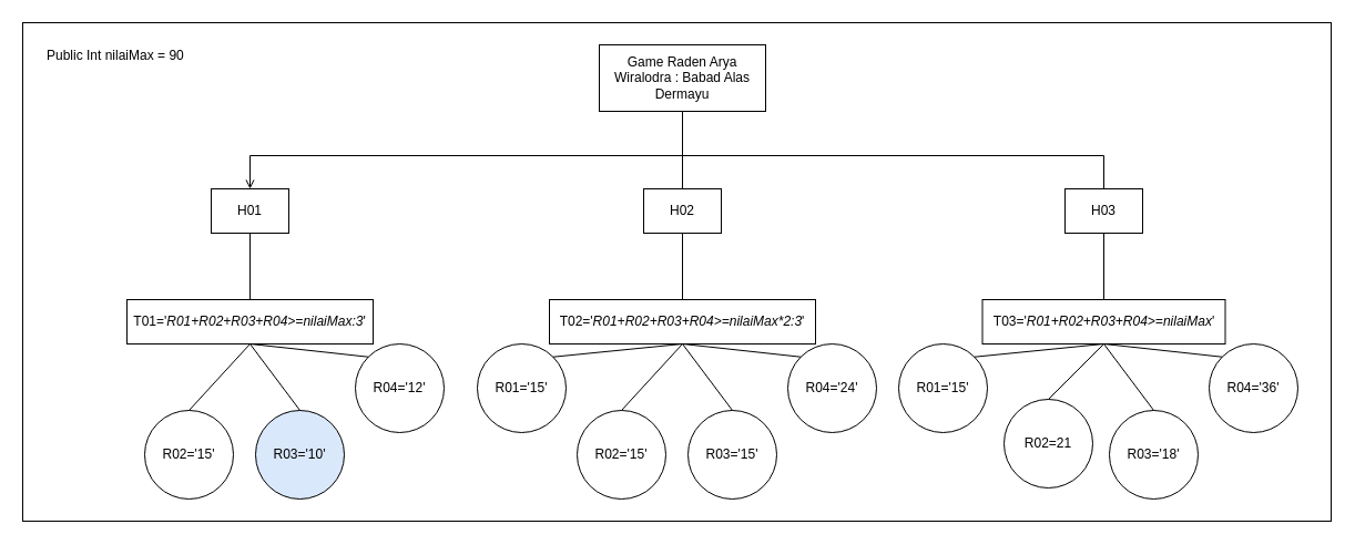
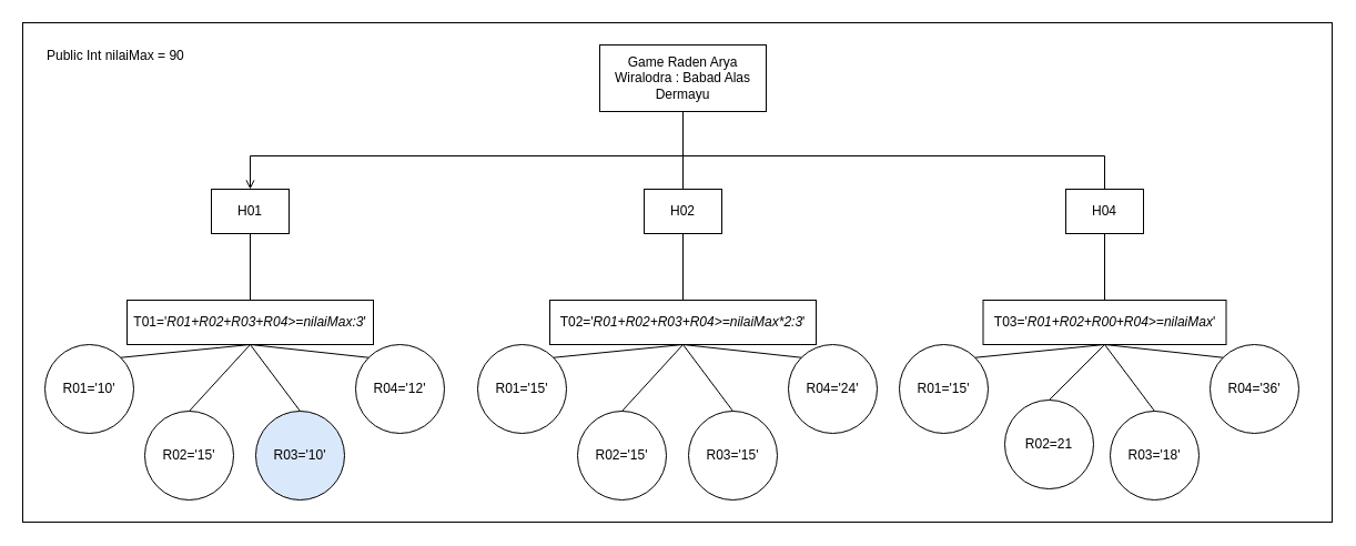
  <mxCell id="0" />
  <mxCell id="1" parent="0" />
  <mxCell id="2" value="" style="rounded=0;whiteSpace=wrap;html=1;" parent="1" vertex="1"><mxGeometry x="20" y="20" width="1180" height="450" as="geometry" /></mxCell>
  <mxCell id="3" style="edgeStyle=orthogonalEdgeStyle;rounded=0;orthogonalLoop=1;jettySize=auto;html=1;entryX=0.5;entryY=0;entryDx=0;entryDy=0;endArrow=none;endFill=0;" parent="1" source="6" target="10" edge="1"><mxGeometry relative="1" as="geometry" /></mxCell>
  <mxCell id="4" style="edgeStyle=orthogonalEdgeStyle;rounded=0;orthogonalLoop=1;jettySize=auto;html=1;entryX=0.5;entryY=0;entryDx=0;entryDy=0;endArrow=open;endFill=0;" parent="1" source="6" target="8" edge="1"><mxGeometry relative="1" as="geometry"><Array as="points"><mxPoint x="615" y="140" /><mxPoint x="225" y="140" /></Array></mxGeometry></mxCell>
  <mxCell id="5" style="edgeStyle=orthogonalEdgeStyle;rounded=0;orthogonalLoop=1;jettySize=auto;html=1;entryX=0.5;entryY=0;entryDx=0;entryDy=0;endArrow=none;endFill=0;" parent="1" source="6" target="12" edge="1"><mxGeometry relative="1" as="geometry"><Array as="points"><mxPoint x="615" y="140" /><mxPoint x="995" y="140" /></Array></mxGeometry></mxCell>
  <mxCell id="6" value="&lt;span lang=&quot;EN-US&quot;&gt;Game&lt;/span&gt;&lt;i&gt;&lt;span lang=&quot;EN-US&quot;&gt; &lt;/span&gt;&lt;/i&gt;&lt;span lang=&quot;EN-US&quot;&gt;Raden Arya Wiralodra : Babad Alas Dermayu&lt;/span&gt;" style="rounded=0;whiteSpace=wrap;html=1;" parent="1" vertex="1"><mxGeometry x="540" y="40" width="150" height="60" as="geometry" /></mxCell>
  <mxCell id="7" style="edgeStyle=orthogonalEdgeStyle;rounded=0;orthogonalLoop=1;jettySize=auto;html=1;entryX=0.5;entryY=0;entryDx=0;entryDy=0;endArrow=none;endFill=0;" parent="1" source="8" target="13" edge="1"><mxGeometry relative="1" as="geometry" /></mxCell>
  <mxCell id="8" value="H01" style="rounded=0;whiteSpace=wrap;html=1;" parent="1" vertex="1"><mxGeometry x="190" y="170" width="70" height="40" as="geometry" /></mxCell>
  <mxCell id="9" style="edgeStyle=orthogonalEdgeStyle;rounded=0;orthogonalLoop=1;jettySize=auto;html=1;entryX=0.5;entryY=0;entryDx=0;entryDy=0;endArrow=none;endFill=0;" parent="1" source="10" target="22" edge="1"><mxGeometry relative="1" as="geometry" /></mxCell>
  <mxCell id="10" value="H02" style="rounded=0;whiteSpace=wrap;html=1;" parent="1" vertex="1"><mxGeometry x="580" y="170" width="70" height="40" as="geometry" /></mxCell>
  <mxCell id="11" style="edgeStyle=orthogonalEdgeStyle;rounded=0;orthogonalLoop=1;jettySize=auto;html=1;entryX=0.5;entryY=0;entryDx=0;entryDy=0;endArrow=none;endFill=0;" parent="1" source="12" target="31" edge="1"><mxGeometry relative="1" as="geometry" /></mxCell>
- <mxCell id="12" value="H03" style="rounded=0;whiteSpace=wrap;html=1;" parent="1" vertex="1"><mxGeometry x="960" y="170" width="70" height="40" as="geometry" /></mxCell>
+ <mxCell id="12" value="H04" style="rounded=0;whiteSpace=wrap;html=1;" parent="1" vertex="1"><mxGeometry x="960" y="170" width="70" height="40" as="geometry" /></mxCell>
  <mxCell id="13" value="T01='&lt;i&gt;&lt;span lang=&quot;EN-US&quot;&gt;R01+R02+R03+R04&amp;gt;=nilaiMax:3&lt;/span&gt;&lt;/i&gt;'" style="rounded=0;whiteSpace=wrap;html=1;" parent="1" vertex="1"><mxGeometry x="114" y="270" width="222" height="40" as="geometry" /></mxCell>
  <mxCell id="14" value="R02='15'" style="ellipse;whiteSpace=wrap;html=1;aspect=fixed;" parent="1" vertex="1"><mxGeometry x="130" y="370" width="80" height="80" as="geometry" /></mxCell>
  <mxCell id="15" value="&lt;div&gt;R03='10'&lt;/div&gt;" style="ellipse;whiteSpace=wrap;html=1;aspect=fixed;fillColor=#dae8fc;" parent="1" vertex="1"><mxGeometry x="230" y="370" width="80" height="80" as="geometry" /></mxCell>
  <mxCell id="16" value="R04='12'" style="ellipse;whiteSpace=wrap;html=1;aspect=fixed;" parent="1" vertex="1"><mxGeometry x="320" y="310" width="80" height="80" as="geometry" /></mxCell>
+ <mxCell id="17" value="&lt;div&gt;R01='10'&lt;/div&gt;" style="ellipse;whiteSpace=wrap;html=1;aspect=fixed;" parent="1" vertex="1"><mxGeometry x="40" y="310" width="80" height="80" as="geometry" /></mxCell>
+ <mxCell id="18" value="" style="endArrow=none;html=1;exitX=0.5;exitY=1;exitDx=0;exitDy=0;entryX=1;entryY=0;entryDx=0;entryDy=0;" parent="1" source="13" target="17" edge="1"><mxGeometry width="50" height="50" relative="1" as="geometry"><mxPoint x="540" y="380" as="sourcePoint" /><mxPoint x="590" y="330" as="targetPoint" /></mxGeometry></mxCell>
  <mxCell id="19" value="" style="endArrow=none;html=1;exitX=0.5;exitY=1;exitDx=0;exitDy=0;entryX=0.5;entryY=0;entryDx=0;entryDy=0;" parent="1" target="14" edge="1"><mxGeometry width="50" height="50" relative="1" as="geometry"><mxPoint x="225" y="310" as="sourcePoint" /><mxPoint x="108.284" y="321.716" as="targetPoint" /></mxGeometry></mxCell>
  <mxCell id="20" value="" style="endArrow=none;html=1;exitX=0.5;exitY=1;exitDx=0;exitDy=0;entryX=0.5;entryY=0;entryDx=0;entryDy=0;" parent="1" target="15" edge="1"><mxGeometry width="50" height="50" relative="1" as="geometry"><mxPoint x="225" y="310" as="sourcePoint" /><mxPoint x="170" y="370" as="targetPoint" /></mxGeometry></mxCell>
  <mxCell id="21" value="" style="endArrow=none;html=1;exitX=0.5;exitY=1;exitDx=0;exitDy=0;entryX=0;entryY=0;entryDx=0;entryDy=0;" parent="1" target="16" edge="1"><mxGeometry width="50" height="50" relative="1" as="geometry"><mxPoint x="225" y="310" as="sourcePoint" /><mxPoint x="246.32" y="370" as="targetPoint" /></mxGeometry></mxCell>
  <mxCell id="22" value="T02='&lt;i&gt;&lt;span lang=&quot;EN-US&quot;&gt;R01+R02+R03+R04&amp;gt;=&lt;/span&gt;&lt;/i&gt;&lt;i&gt;&lt;span lang=&quot;EN-US&quot;&gt;nilaiMax*2:3&lt;/span&gt;&lt;/i&gt;'" style="rounded=0;whiteSpace=wrap;html=1;" parent="1" vertex="1"><mxGeometry x="495" y="270" width="240" height="40" as="geometry" /></mxCell>
  <mxCell id="23" value="R02='15'" style="ellipse;whiteSpace=wrap;html=1;aspect=fixed;" parent="1" vertex="1"><mxGeometry x="520" y="370" width="80" height="80" as="geometry" /></mxCell>
  <mxCell id="24" value="&lt;div&gt;R03='15'&lt;/div&gt;" style="ellipse;whiteSpace=wrap;html=1;aspect=fixed;" parent="1" vertex="1"><mxGeometry x="620" y="370" width="80" height="80" as="geometry" /></mxCell>
  <mxCell id="25" value="R04='24'" style="ellipse;whiteSpace=wrap;html=1;aspect=fixed;" parent="1" vertex="1"><mxGeometry x="710" y="310" width="80" height="80" as="geometry" /></mxCell>
  <mxCell id="26" value="&lt;div&gt;R01='15'&lt;/div&gt;" style="ellipse;whiteSpace=wrap;html=1;aspect=fixed;" parent="1" vertex="1"><mxGeometry x="430" y="310" width="80" height="80" as="geometry" /></mxCell>
  <mxCell id="27" value="" style="endArrow=none;html=1;exitX=0.5;exitY=1;exitDx=0;exitDy=0;entryX=1;entryY=0;entryDx=0;entryDy=0;" parent="1" source="22" target="26" edge="1"><mxGeometry width="50" height="50" relative="1" as="geometry"><mxPoint x="930" y="380" as="sourcePoint" /><mxPoint x="980" y="330" as="targetPoint" /></mxGeometry></mxCell>
  <mxCell id="28" value="" style="endArrow=none;html=1;exitX=0.5;exitY=1;exitDx=0;exitDy=0;entryX=0.5;entryY=0;entryDx=0;entryDy=0;" parent="1" target="23" edge="1"><mxGeometry width="50" height="50" relative="1" as="geometry"><mxPoint x="615" y="310" as="sourcePoint" /><mxPoint x="498.284" y="321.716" as="targetPoint" /></mxGeometry></mxCell>
  <mxCell id="29" value="" style="endArrow=none;html=1;exitX=0.5;exitY=1;exitDx=0;exitDy=0;entryX=0.5;entryY=0;entryDx=0;entryDy=0;" parent="1" target="24" edge="1"><mxGeometry width="50" height="50" relative="1" as="geometry"><mxPoint x="615" y="310" as="sourcePoint" /><mxPoint x="560" y="370" as="targetPoint" /></mxGeometry></mxCell>
  <mxCell id="30" value="" style="endArrow=none;html=1;exitX=0.5;exitY=1;exitDx=0;exitDy=0;entryX=0;entryY=0;entryDx=0;entryDy=0;" parent="1" target="25" edge="1"><mxGeometry width="50" height="50" relative="1" as="geometry"><mxPoint x="615" y="310" as="sourcePoint" /><mxPoint x="636.32" y="370" as="targetPoint" /></mxGeometry></mxCell>
- <mxCell id="31" value="&lt;div&gt;T03='&lt;i&gt;&lt;span lang=&quot;EN-US&quot;&gt;R01+R02+R03+R04&amp;gt;=&lt;/span&gt;&lt;/i&gt;&lt;i&gt;&lt;span lang=&quot;EN-US&quot;&gt;nilaiMax&lt;/span&gt;&lt;/i&gt;'&lt;/div&gt;" style="rounded=0;whiteSpace=wrap;html=1;" parent="1" vertex="1"><mxGeometry x="885.5" y="270" width="219" height="40" as="geometry" /></mxCell>
+ <mxCell id="31" value="&lt;div&gt;T03='&lt;i&gt;&lt;span lang=&quot;EN-US&quot;&gt;R01+R02+R00+R04&amp;gt;=&lt;/span&gt;&lt;/i&gt;&lt;i&gt;&lt;span lang=&quot;EN-US&quot;&gt;nilaiMax&lt;/span&gt;&lt;/i&gt;'&lt;/div&gt;" style="rounded=0;whiteSpace=wrap;html=1;" parent="1" vertex="1"><mxGeometry x="885.5" y="270" width="219" height="40" as="geometry" /></mxCell>
  <mxCell id="32" value="R02=21" style="ellipse;whiteSpace=wrap;html=1;aspect=fixed;" parent="1" vertex="1"><mxGeometry x="905" y="360" width="80" height="80" as="geometry" /></mxCell>
  <mxCell id="33" value="&lt;div&gt;R03='18'&lt;/div&gt;" style="ellipse;whiteSpace=wrap;html=1;aspect=fixed;" parent="1" vertex="1"><mxGeometry x="1000" y="370" width="80" height="80" as="geometry" /></mxCell>
  <mxCell id="34" value="R04='36'" style="ellipse;whiteSpace=wrap;html=1;aspect=fixed;" parent="1" vertex="1"><mxGeometry x="1090" y="310" width="80" height="80" as="geometry" /></mxCell>
  <mxCell id="35" value="&lt;div&gt;R01='15'&lt;/div&gt;" style="ellipse;whiteSpace=wrap;html=1;aspect=fixed;" parent="1" vertex="1"><mxGeometry x="810" y="310" width="80" height="80" as="geometry" /></mxCell>
  <mxCell id="36" value="" style="endArrow=none;html=1;exitX=0.5;exitY=1;exitDx=0;exitDy=0;entryX=1;entryY=0;entryDx=0;entryDy=0;" parent="1" source="31" target="35" edge="1"><mxGeometry width="50" height="50" relative="1" as="geometry"><mxPoint x="1310" y="380" as="sourcePoint" /><mxPoint x="1360" y="330" as="targetPoint" /></mxGeometry></mxCell>
  <mxCell id="37" value="" style="endArrow=none;html=1;exitX=0.5;exitY=1;exitDx=0;exitDy=0;entryX=0.5;entryY=0;entryDx=0;entryDy=0;" parent="1" target="32" edge="1"><mxGeometry width="50" height="50" relative="1" as="geometry"><mxPoint x="995" y="310" as="sourcePoint" /><mxPoint x="878.284" y="321.716" as="targetPoint" /></mxGeometry></mxCell>
  <mxCell id="38" value="" style="endArrow=none;html=1;exitX=0.5;exitY=1;exitDx=0;exitDy=0;entryX=0.5;entryY=0;entryDx=0;entryDy=0;" parent="1" target="33" edge="1"><mxGeometry width="50" height="50" relative="1" as="geometry"><mxPoint x="995" y="310" as="sourcePoint" /><mxPoint x="940" y="370" as="targetPoint" /></mxGeometry></mxCell>
  <mxCell id="39" value="" style="endArrow=none;html=1;exitX=0.5;exitY=1;exitDx=0;exitDy=0;entryX=0;entryY=0;entryDx=0;entryDy=0;" parent="1" target="34" edge="1"><mxGeometry width="50" height="50" relative="1" as="geometry"><mxPoint x="995" y="310" as="sourcePoint" /><mxPoint x="1016.32" y="370" as="targetPoint" /></mxGeometry></mxCell>
  <mxCell id="40" value="&lt;div align=&quot;left&quot;&gt;Public Int nilaiMax = 90&lt;br&gt;&lt;/div&gt;" style="text;html=1;strokeColor=none;fillColor=none;align=left;verticalAlign=middle;whiteSpace=wrap;rounded=0;" vertex="1" parent="1"><mxGeometry x="40" y="40" width="150" height="20" as="geometry" /></mxCell>
